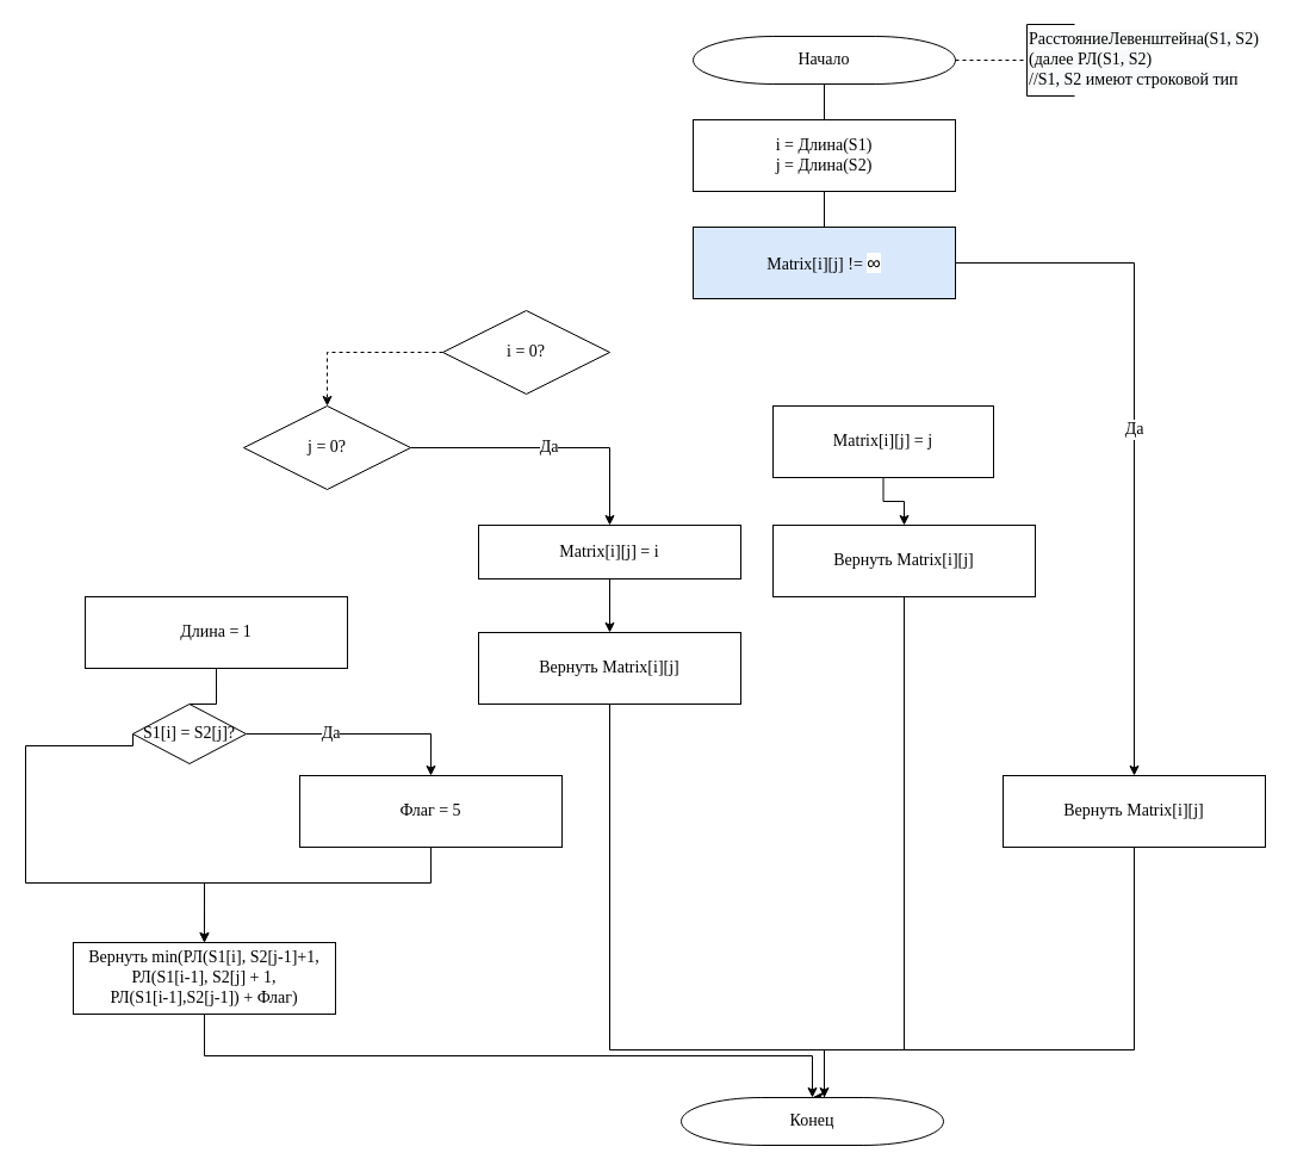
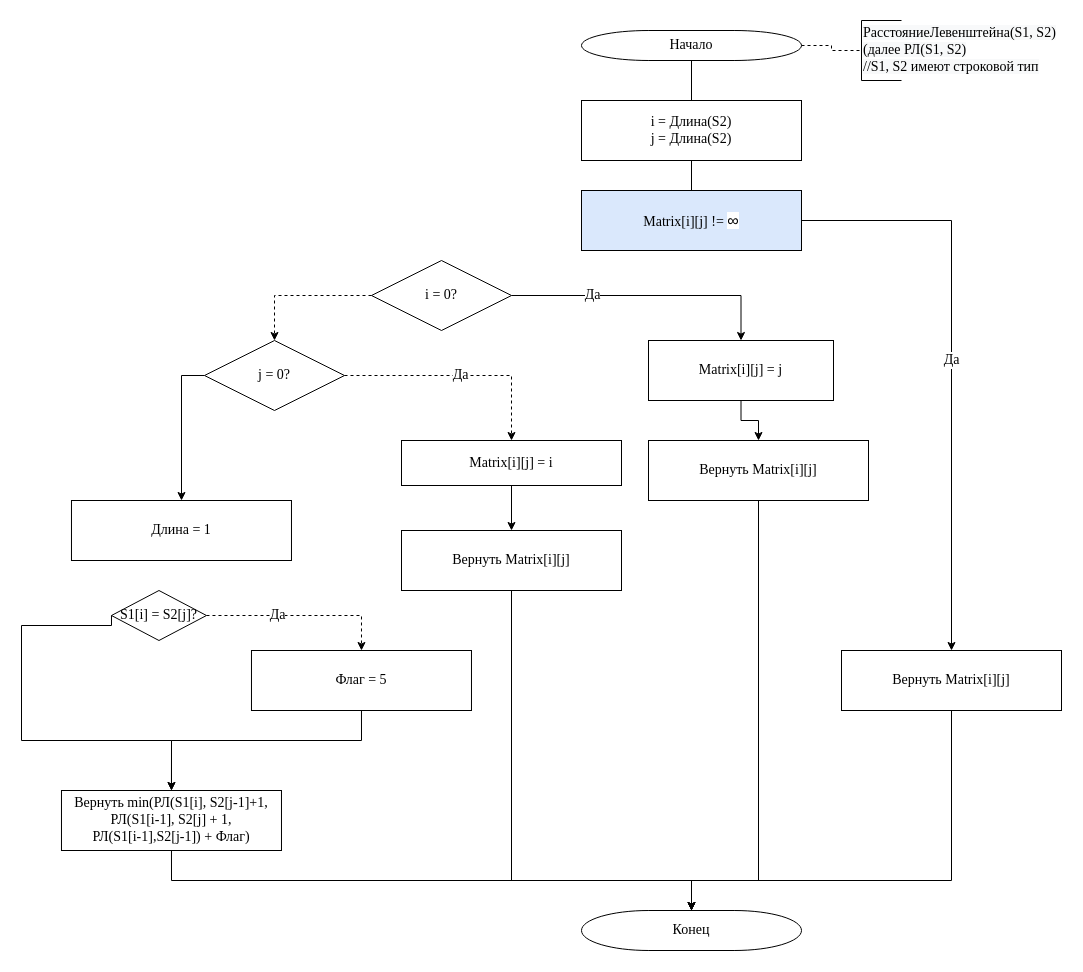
  <mxCell id="0" />
  <mxCell id="1" parent="0" />
- <mxCell id="2" value="Начало" style="strokeWidth=1;html=1;shape=mxgraph.flowchart.terminator;whiteSpace=wrap;fontSize=14;fontFamily=Times New Roman;" vertex="1" parent="1"><mxGeometry x="581" y="30" width="220" height="40" as="geometry" /></mxCell>
+ <mxCell id="2" value="Начало" style="strokeWidth=1;html=1;shape=mxgraph.flowchart.terminator;whiteSpace=wrap;fontSize=14;fontFamily=Times New Roman;" vertex="1" parent="1"><mxGeometry x="581" y="30" width="220" height="30" as="geometry" /></mxCell>
  <mxCell id="3" style="edgeStyle=orthogonalEdgeStyle;rounded=0;orthogonalLoop=1;jettySize=auto;html=1;exitX=1;exitY=0.5;exitDx=0;exitDy=0;exitPerimeter=0;entryX=0;entryY=0.5;entryDx=0;entryDy=0;fontFamily=Times New Roman;fontSize=14;endArrow=none;endFill=0;dashed=1;entryPerimeter=0;" edge="1" parent="1" target="4" source="2"><mxGeometry relative="1" as="geometry"><mxPoint x="811" y="50" as="sourcePoint" /><mxPoint x="821" y="40" as="targetPoint" /><Array as="points" /></mxGeometry></mxCell>
  <mxCell id="4" value="&lt;span style=&quot;font-family: &amp;#34;times new roman&amp;#34; ; font-size: 14px ; font-style: normal ; font-weight: 400 ; letter-spacing: normal ; text-align: center ; text-indent: 0px ; text-transform: none ; word-spacing: 0px ; background-color: rgb(248 , 249 , 250) ; float: none ; display: inline&quot;&gt;РасстояниеЛевенштейна(S1, S2) &lt;br&gt;(далее РЛ(S1, S2)&lt;br&gt;//S1, S2 имеют строковой тип&lt;br&gt;&lt;/span&gt;" style="strokeWidth=1;html=1;shape=mxgraph.flowchart.annotation_1;align=left;pointerEvents=1;fontFamily=Times New Roman;fontSize=14;" vertex="1" parent="1"><mxGeometry x="861" y="20" width="40" height="60" as="geometry" /></mxCell>
  <mxCell id="5" style="edgeStyle=orthogonalEdgeStyle;rounded=0;orthogonalLoop=1;jettySize=auto;html=1;exitX=0.5;exitY=0;exitDx=0;exitDy=0;entryX=0.5;entryY=1;entryDx=0;entryDy=0;entryPerimeter=0;endArrow=none;endFill=0;" edge="1" parent="1" source="6" target="2"><mxGeometry relative="1" as="geometry" /></mxCell>
- <mxCell id="6" value="i = Длина(S1)&lt;br&gt;j = Длина(S2)" style="rounded=0;whiteSpace=wrap;html=1;strokeWidth=1;fontFamily=Times New Roman;fontSize=14;" vertex="1" parent="1"><mxGeometry x="581" y="100" width="220" height="60" as="geometry" /></mxCell>
+ <mxCell id="6" value="i = Длина(S2)&lt;br&gt;j = Длина(S2)" style="rounded=0;whiteSpace=wrap;html=1;strokeWidth=1;fontFamily=Times New Roman;fontSize=14;" vertex="1" parent="1"><mxGeometry x="581" y="100" width="220" height="60" as="geometry" /></mxCell>
  <mxCell id="7" style="edgeStyle=orthogonalEdgeStyle;rounded=0;orthogonalLoop=1;jettySize=auto;html=1;exitX=0.5;exitY=0;exitDx=0;exitDy=0;entryX=0.5;entryY=1;entryDx=0;entryDy=0;endArrow=none;endFill=0;fontFamily=Times New Roman;fontSize=14;" edge="1" parent="1" source="9" target="6"><mxGeometry relative="1" as="geometry" /></mxCell>
  <mxCell id="8" value="Да" style="edgeStyle=orthogonalEdgeStyle;rounded=0;orthogonalLoop=1;jettySize=auto;html=1;exitX=1;exitY=0.5;exitDx=0;exitDy=0;entryX=0.5;entryY=0;entryDx=0;entryDy=0;endArrow=classic;endFill=1;fontFamily=Times New Roman;fontSize=14;" edge="1" parent="1" source="9" target="11"><mxGeometry relative="1" as="geometry" /></mxCell>
  <mxCell id="9" value="Matrix[i][j] !=&amp;nbsp;&lt;span style=&quot;font-family: &amp;#34;arial&amp;#34; , sans-serif ; font-size: 16px ; text-align: left ; background-color: rgb(255 , 255 , 255)&quot;&gt;∞&lt;/span&gt;" style="rounded=0;whiteSpace=wrap;html=1;fontFamily=Times New Roman;fontSize=14;fillColor=#dae8fc;" vertex="1" parent="1"><mxGeometry x="581" y="190" width="220" height="60" as="geometry" /></mxCell>
  <mxCell id="10" style="edgeStyle=orthogonalEdgeStyle;rounded=0;orthogonalLoop=1;jettySize=auto;html=1;exitX=0.5;exitY=1;exitDx=0;exitDy=0;endArrow=classic;endFill=1;fontFamily=Times New Roman;fontSize=14;" edge="1" parent="1" source="11" target="35"><mxGeometry relative="1" as="geometry"><Array as="points"><mxPoint x="951" y="880" /><mxPoint x="691" y="880" /></Array></mxGeometry></mxCell>
  <mxCell id="11" value="Вернуть Matrix[i][j]" style="rounded=0;whiteSpace=wrap;html=1;fontFamily=Times New Roman;fontSize=14;" vertex="1" parent="1"><mxGeometry x="841" y="650" width="220" height="60" as="geometry" /></mxCell>
+ <mxCell id="12" value="Да" style="edgeStyle=orthogonalEdgeStyle;rounded=0;orthogonalLoop=1;jettySize=auto;html=1;exitX=1;exitY=0.5;exitDx=0;exitDy=0;exitPerimeter=0;endArrow=classic;endFill=1;fontFamily=Times New Roman;fontSize=14;" edge="1" parent="1" source="14" target="18"><mxGeometry x="-0.407" relative="1" as="geometry"><mxPoint x="571" y="360" as="targetPoint" /><mxPoint as="offset" /></mxGeometry></mxCell>
  <mxCell id="13" style="edgeStyle=orthogonalEdgeStyle;rounded=0;orthogonalLoop=1;jettySize=auto;html=1;exitX=0;exitY=0.5;exitDx=0;exitDy=0;exitPerimeter=0;endArrow=classic;endFill=1;fontFamily=Times New Roman;fontSize=14;dashed=1;" edge="1" parent="1" source="14" target="21"><mxGeometry relative="1" as="geometry" /></mxCell>
  <mxCell id="14" value="i = 0?" style="strokeWidth=1;html=1;shape=mxgraph.flowchart.decision;whiteSpace=wrap;fontFamily=Times New Roman;fontSize=14;" vertex="1" parent="1"><mxGeometry x="371" y="260" width="140" height="70" as="geometry" /></mxCell>
  <mxCell id="15" style="edgeStyle=orthogonalEdgeStyle;rounded=0;orthogonalLoop=1;jettySize=auto;html=1;exitX=0.5;exitY=1;exitDx=0;exitDy=0;entryX=0.5;entryY=0;entryDx=0;entryDy=0;entryPerimeter=0;endArrow=classic;endFill=1;fontFamily=Times New Roman;fontSize=14;" edge="1" parent="1" source="16" target="35"><mxGeometry relative="1" as="geometry"><Array as="points"><mxPoint x="758" y="880" /><mxPoint x="691" y="880" /></Array></mxGeometry></mxCell>
  <mxCell id="16" value="Вернуть Matrix[i][j]" style="rounded=0;whiteSpace=wrap;html=1;fontFamily=Times New Roman;fontSize=14;" vertex="1" parent="1"><mxGeometry x="648" y="440" width="220" height="60" as="geometry" /></mxCell>
  <mxCell id="17" style="edgeStyle=orthogonalEdgeStyle;rounded=0;orthogonalLoop=1;jettySize=auto;html=1;exitX=0.5;exitY=1;exitDx=0;exitDy=0;entryX=0.5;entryY=0;entryDx=0;entryDy=0;endArrow=classic;endFill=1;fontFamily=Times New Roman;fontSize=14;" edge="1" parent="1" source="18" target="16"><mxGeometry relative="1" as="geometry" /></mxCell>
  <mxCell id="18" value="Matrix[i][j]&amp;nbsp;= j" style="rounded=0;whiteSpace=wrap;html=1;fontFamily=Times New Roman;fontSize=14;" vertex="1" parent="1"><mxGeometry x="648" y="340" width="185" height="60" as="geometry" /></mxCell>
- <mxCell id="19" value="Да" style="edgeStyle=orthogonalEdgeStyle;rounded=0;orthogonalLoop=1;jettySize=auto;html=1;exitX=1;exitY=0.5;exitDx=0;exitDy=0;exitPerimeter=0;endArrow=classic;endFill=1;fontFamily=Times New Roman;fontSize=14;" edge="1" parent="1" source="21" target="25"><mxGeometry relative="1" as="geometry" /></mxCell>
+ <mxCell id="19" value="Да" style="edgeStyle=orthogonalEdgeStyle;rounded=0;orthogonalLoop=1;jettySize=auto;html=1;exitX=1;exitY=0.5;exitDx=0;exitDy=0;exitPerimeter=0;endArrow=classic;endFill=1;fontFamily=Times New Roman;fontSize=14;dashed=1;" edge="1" parent="1" source="21" target="25"><mxGeometry relative="1" as="geometry" /></mxCell>
+ <mxCell id="20" style="edgeStyle=orthogonalEdgeStyle;rounded=0;orthogonalLoop=1;jettySize=auto;html=1;exitX=0;exitY=0.5;exitDx=0;exitDy=0;exitPerimeter=0;endArrow=classic;endFill=1;fontFamily=Times New Roman;fontSize=14;" edge="1" parent="1" source="21" target="26"><mxGeometry relative="1" as="geometry" /></mxCell>
  <mxCell id="21" value="j = 0?" style="strokeWidth=1;html=1;shape=mxgraph.flowchart.decision;whiteSpace=wrap;fontFamily=Times New Roman;fontSize=14;" vertex="1" parent="1"><mxGeometry x="204" y="340" width="140" height="70" as="geometry" /></mxCell>
  <mxCell id="22" style="edgeStyle=orthogonalEdgeStyle;rounded=0;orthogonalLoop=1;jettySize=auto;html=1;exitX=0.5;exitY=1;exitDx=0;exitDy=0;entryX=0.5;entryY=0;entryDx=0;entryDy=0;entryPerimeter=0;endArrow=classic;endFill=1;fontFamily=Times New Roman;fontSize=14;" edge="1" parent="1" source="23" target="35"><mxGeometry relative="1" as="geometry"><Array as="points"><mxPoint x="511" y="880" /><mxPoint x="691" y="880" /></Array></mxGeometry></mxCell>
  <mxCell id="23" value="Вернуть Matrix[i][j]" style="rounded=0;whiteSpace=wrap;html=1;fontFamily=Times New Roman;fontSize=14;" vertex="1" parent="1"><mxGeometry x="401" y="530" width="220" height="60" as="geometry" /></mxCell>
  <mxCell id="24" style="edgeStyle=orthogonalEdgeStyle;rounded=0;orthogonalLoop=1;jettySize=auto;html=1;exitX=0.5;exitY=1;exitDx=0;exitDy=0;endArrow=classic;endFill=1;fontFamily=Times New Roman;fontSize=14;" edge="1" parent="1" source="25" target="23"><mxGeometry relative="1" as="geometry" /></mxCell>
  <mxCell id="25" value="Matrix[i][j]&amp;nbsp;= i" style="rounded=0;whiteSpace=wrap;html=1;fontFamily=Times New Roman;fontSize=14;" vertex="1" parent="1"><mxGeometry x="401" y="440" width="220" height="45" as="geometry" /></mxCell>
  <mxCell id="26" value="Длина = 1" style="rounded=0;whiteSpace=wrap;html=1;strokeWidth=1;fontFamily=Times New Roman;fontSize=14;" vertex="1" parent="1"><mxGeometry x="70.98" y="500" width="220" height="60" as="geometry" /></mxCell>
- <mxCell id="27" style="edgeStyle=orthogonalEdgeStyle;rounded=0;orthogonalLoop=1;jettySize=auto;html=1;exitX=0.5;exitY=0;exitDx=0;exitDy=0;exitPerimeter=0;entryX=0.5;entryY=1;entryDx=0;entryDy=0;endArrow=none;endFill=0;fontFamily=Times New Roman;fontSize=14;" edge="1" parent="1" source="30" target="26"><mxGeometry relative="1" as="geometry" /></mxCell>
- <mxCell id="28" value="Да" style="edgeStyle=orthogonalEdgeStyle;rounded=0;orthogonalLoop=1;jettySize=auto;html=1;exitX=1;exitY=0.5;exitDx=0;exitDy=0;exitPerimeter=0;entryX=0.5;entryY=0;entryDx=0;entryDy=0;endArrow=classic;endFill=1;fontFamily=Times New Roman;fontSize=14;" edge="1" parent="1" source="30" target="32"><mxGeometry x="-0.25" relative="1" as="geometry"><mxPoint as="offset" /></mxGeometry></mxCell>
+ <mxCell id="28" value="Да" style="edgeStyle=orthogonalEdgeStyle;rounded=0;orthogonalLoop=1;jettySize=auto;html=1;exitX=1;exitY=0.5;exitDx=0;exitDy=0;exitPerimeter=0;entryX=0.5;entryY=0;entryDx=0;entryDy=0;endArrow=classic;endFill=1;fontFamily=Times New Roman;fontSize=14;dashed=1;" edge="1" parent="1" source="30" target="32"><mxGeometry x="-0.25" relative="1" as="geometry"><mxPoint as="offset" /></mxGeometry></mxCell>
  <mxCell id="29" style="edgeStyle=orthogonalEdgeStyle;rounded=0;orthogonalLoop=1;jettySize=auto;html=1;exitX=0;exitY=0.5;exitDx=0;exitDy=0;exitPerimeter=0;endArrow=classic;endFill=1;fontFamily=Times New Roman;fontSize=14;entryX=0.5;entryY=0;entryDx=0;entryDy=0;" edge="1" parent="1" source="30" target="34"><mxGeometry relative="1" as="geometry"><mxPoint x="180.98" y="760" as="targetPoint" /><Array as="points"><mxPoint x="20.98" y="625" /><mxPoint x="20.98" y="740" /><mxPoint x="170.98" y="740" /></Array></mxGeometry></mxCell>
  <mxCell id="30" value="S1[i] = S2[j]?" style="strokeWidth=1;html=1;shape=mxgraph.flowchart.decision;whiteSpace=wrap;fontFamily=Times New Roman;fontSize=14;" vertex="1" parent="1"><mxGeometry x="110.98" y="590" width="95" height="50" as="geometry" /></mxCell>
  <mxCell id="31" style="edgeStyle=orthogonalEdgeStyle;rounded=0;orthogonalLoop=1;jettySize=auto;html=1;exitX=0.5;exitY=1;exitDx=0;exitDy=0;endArrow=classic;endFill=1;fontFamily=Times New Roman;fontSize=14;entryX=0.5;entryY=0;entryDx=0;entryDy=0;" edge="1" parent="1" source="32" target="34"><mxGeometry relative="1" as="geometry"><Array as="points"><mxPoint x="360.98" y="740" /><mxPoint x="170.98" y="740" /></Array></mxGeometry></mxCell>
  <mxCell id="32" value="Флаг = 5" style="rounded=0;whiteSpace=wrap;html=1;strokeWidth=1;fontFamily=Times New Roman;fontSize=14;" vertex="1" parent="1"><mxGeometry x="250.98" y="650" width="220" height="60" as="geometry" /></mxCell>
  <mxCell id="33" style="edgeStyle=orthogonalEdgeStyle;rounded=0;orthogonalLoop=1;jettySize=auto;html=1;exitX=0.5;exitY=1;exitDx=0;exitDy=0;entryX=0.5;entryY=0;entryDx=0;entryDy=0;entryPerimeter=0;endArrow=classic;endFill=1;fontFamily=Times New Roman;fontSize=14;" edge="1" parent="1" source="34" target="35"><mxGeometry relative="1" as="geometry" /></mxCell>
  <mxCell id="34" value="Вернуть min(РЛ(S1[i], S2[j-1]+1, РЛ(S1[i-1], S2[j] + 1, &lt;br&gt;РЛ(S1[i-1],S2[j-1]) + Флаг)" style="rounded=0;whiteSpace=wrap;html=1;strokeWidth=1;fontFamily=Times New Roman;fontSize=14;" vertex="1" parent="1"><mxGeometry x="60.98" y="790" width="220" height="60" as="geometry" /></mxCell>
- <mxCell id="35" value="Конец" style="strokeWidth=1;html=1;shape=mxgraph.flowchart.terminator;whiteSpace=wrap;fontSize=14;fontFamily=Times New Roman;" vertex="1" parent="1"><mxGeometry x="571" y="920" width="220" height="40" as="geometry" /></mxCell>
+ <mxCell id="35" value="Конец" style="strokeWidth=1;html=1;shape=mxgraph.flowchart.terminator;whiteSpace=wrap;fontSize=14;fontFamily=Times New Roman;" vertex="1" parent="1"><mxGeometry x="581" y="910" width="220" height="40" as="geometry" /></mxCell>
